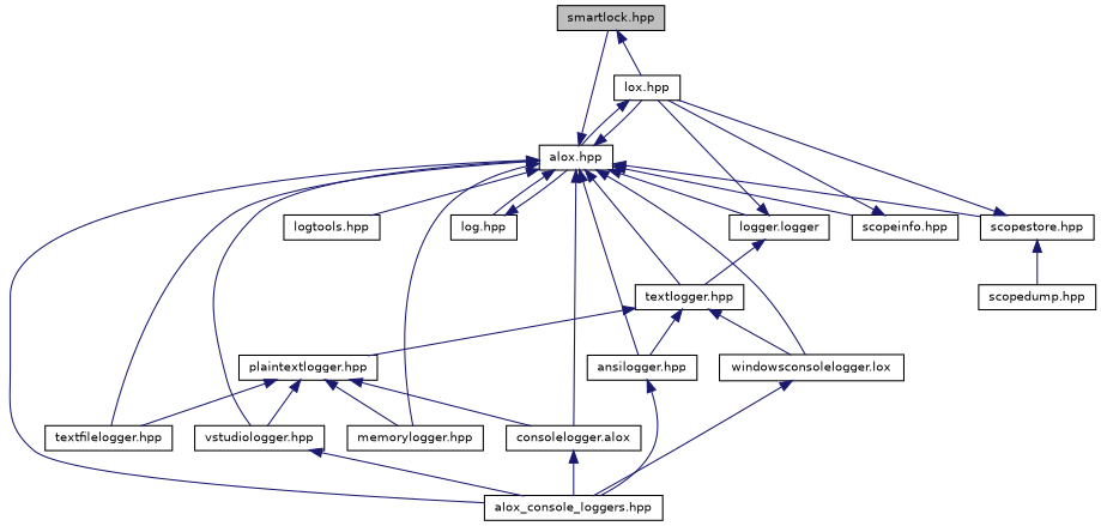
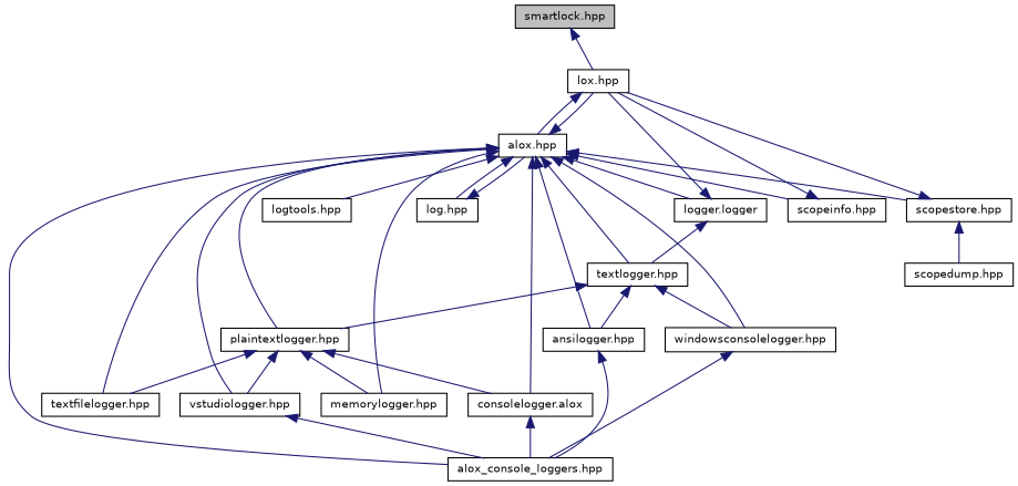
  digraph {
    node [color=black fillcolor=white fontname=Helvetica fontsize=10 shape=record style=filled]
    edge [color=midnightblue dir=back fontname=Helvetica fontsize=10 labelfontname=Helvetica labelfontsize=10 style=solid]
    n1 [fillcolor=grey75 fontcolor=black height=0.2 label="smartlock.hpp" width=0.4]
    n2 [height=0.2 label="lox.hpp" width=0.4]
    n3 [height=0.2 label="alox.hpp" width=0.4]
    n4 [height=0.2 label="log.hpp" width=0.4]
    n5 [height=0.2 label="alox_console_loggers.hpp" width=0.4]
    n6 [height=0.2 label="logger.logger" width=0.4]
    n7 [height=0.2 label="textlogger.hpp" width=0.4]
    n8 [height=0.2 label="plaintextlogger.hpp" width=0.4]
    n9 [height=0.2 label="consolelogger.alox" width=0.4]
    n10 [height=0.2 label="memorylogger.hpp" width=0.4]
    n11 [height=0.2 label="textfilelogger.hpp" width=0.4]
    n12 [height=0.2 label="vstudiologger.hpp" width=0.4]
    n13 [height=0.2 label="ansilogger.hpp" width=0.4]
-   n14 [height=0.2 label="windowsconsolelogger.lox" width=0.4]
+   n14 [height=0.2 label="windowsconsolelogger.hpp" width=0.4]
    n15 [height=0.2 label="scopestore.hpp" width=0.4]
    n16 [height=0.2 label="scopeinfo.hpp" width=0.4]
    n17 [height=0.2 label="logtools.hpp" width=0.4]
    n18 [height=0.2 label="scopedump.hpp" width=0.4]
    n1 -> n2
    n2 -> n3
    n3 -> n2
    n3 -> n4
    n3 -> n5
    n3 -> n6
    n3 -> n7
-   n3 -> n1
+   n3 -> n8
    n3 -> n9
    n3 -> n10
    n3 -> n11
    n3 -> n12
    n3 -> n13
    n3 -> n14
    n3 -> n15
    n3 -> n16
    n3 -> n17
    n4 -> n3
    n6 -> n2
    n6 -> n7
    n7 -> n8
    n7 -> n13
    n7 -> n14
    n8 -> n9
    n8 -> n10
    n8 -> n11
    n8 -> n12
    n9 -> n5
    n12 -> n5
    n13 -> n5
    n14 -> n5
    n15 -> n2
    n15 -> n18
    n16 -> n2
  }
